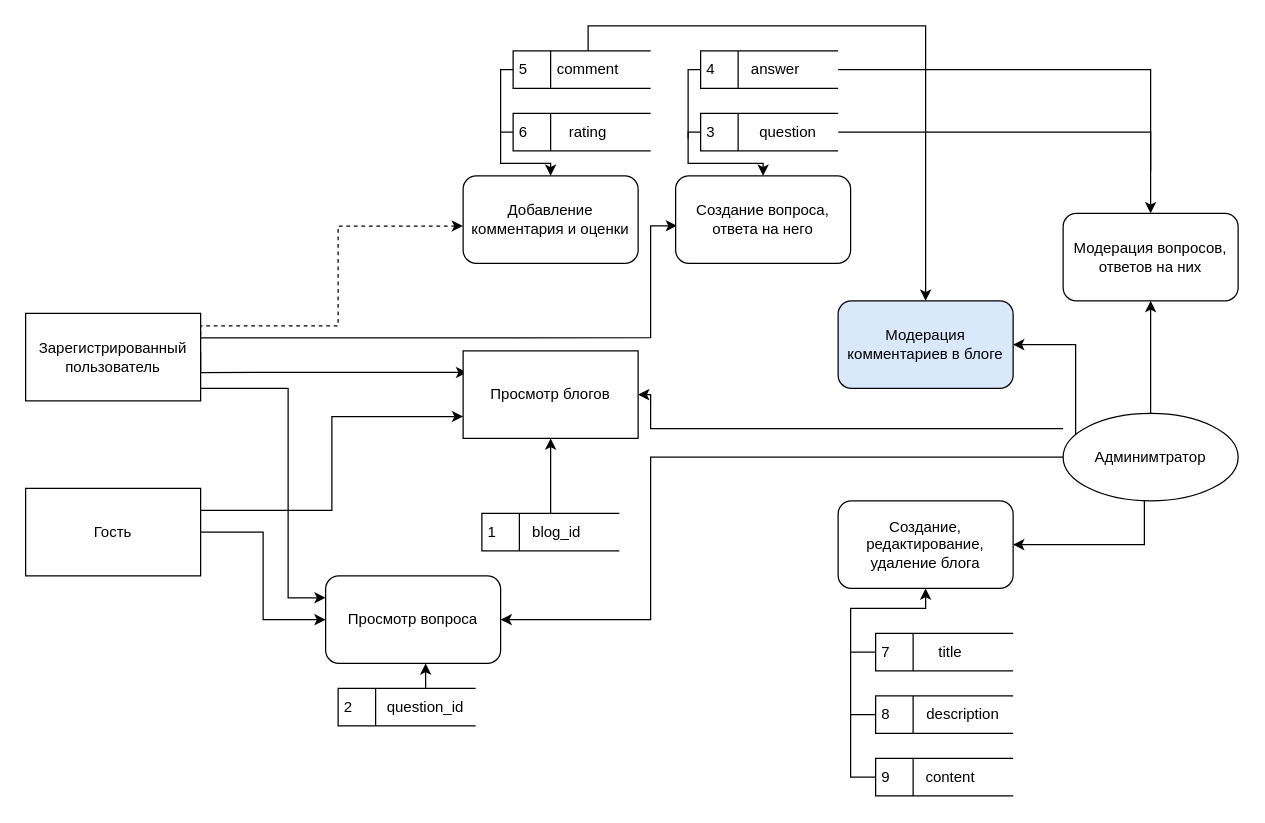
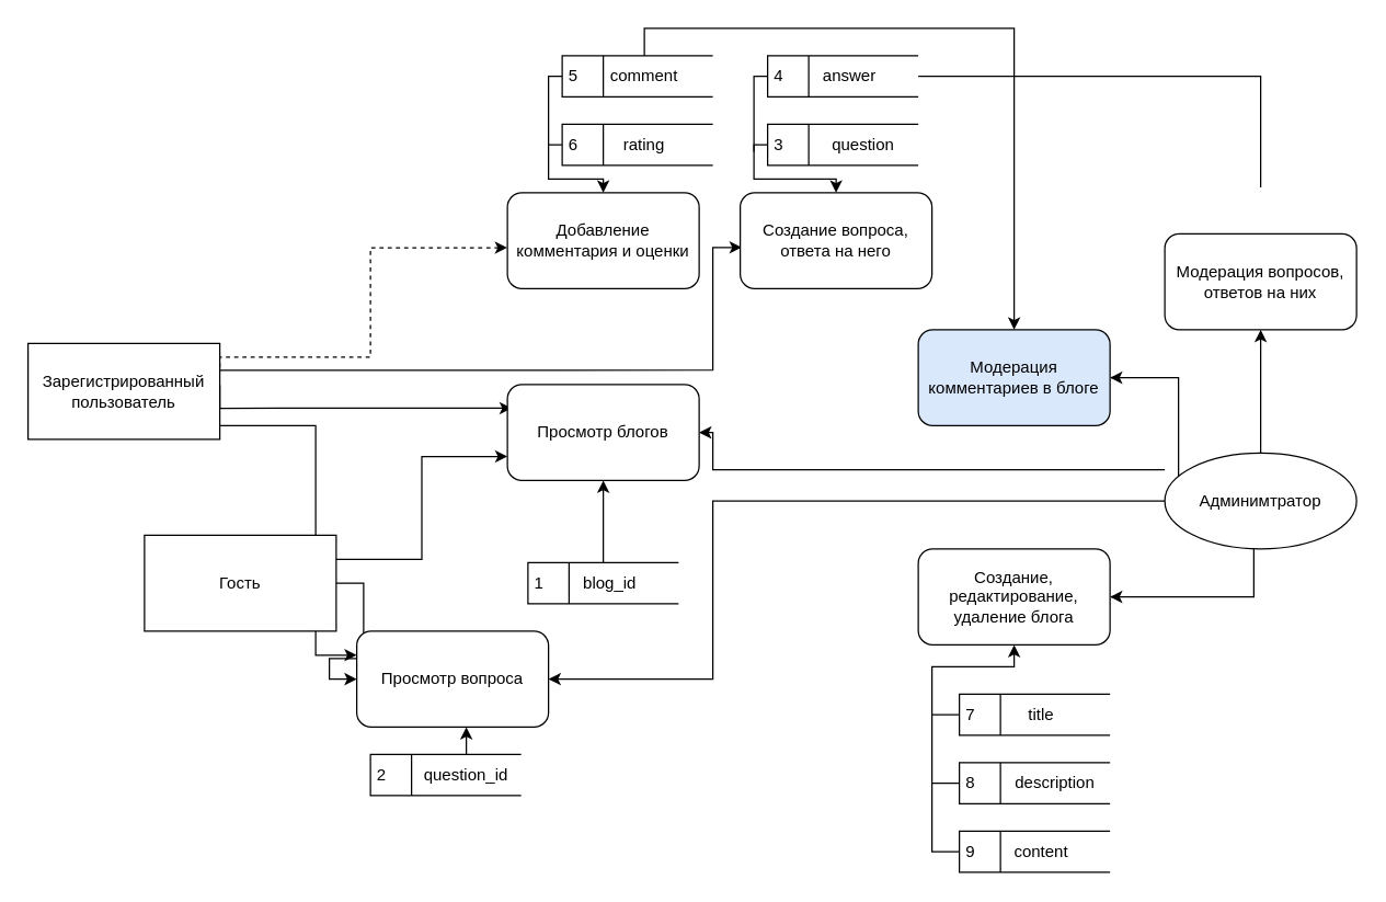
  <mxCell id="0" />
  <mxCell id="1" parent="0" />
  <mxCell id="2" style="edgeStyle=orthogonalEdgeStyle;rounded=0;orthogonalLoop=1;jettySize=auto;html=1;strokeWidth=1;flowAnimation=0;exitX=1;exitY=0.25;exitDx=0;exitDy=0;entryX=-0.001;entryY=0.573;entryDx=0;entryDy=0;entryPerimeter=0;dashed=1;" parent="1" source="6" target="18" edge="1"><mxGeometry relative="1" as="geometry"><mxPoint x="370" y="170" as="targetPoint" /><Array as="points"><mxPoint x="160" y="260" /><mxPoint x="270" y="260" /><mxPoint x="270" y="180" /></Array></mxGeometry></mxCell>
  <mxCell id="3" style="edgeStyle=orthogonalEdgeStyle;rounded=0;orthogonalLoop=1;jettySize=auto;html=1;entryX=0.023;entryY=0.247;entryDx=0;entryDy=0;entryPerimeter=0;" parent="1" target="16" edge="1"><mxGeometry relative="1" as="geometry"><mxPoint x="160" y="280" as="sourcePoint" /><mxPoint x="260" y="281.01" as="targetPoint" /><Array as="points"><mxPoint x="160" y="297" /></Array></mxGeometry></mxCell>
  <mxCell id="4" style="edgeStyle=orthogonalEdgeStyle;rounded=0;orthogonalLoop=1;jettySize=auto;html=1;entryX=0;entryY=0.25;entryDx=0;entryDy=0;" parent="1" source="6" target="19" edge="1"><mxGeometry relative="1" as="geometry"><Array as="points"><mxPoint x="230" y="310" /><mxPoint x="230" y="477" /></Array></mxGeometry></mxCell>
  <mxCell id="5" style="edgeStyle=orthogonalEdgeStyle;rounded=0;orthogonalLoop=1;jettySize=auto;html=1;exitX=0.996;exitY=0.279;exitDx=0;exitDy=0;exitPerimeter=0;entryX=0.008;entryY=0.57;entryDx=0;entryDy=0;entryPerimeter=0;" parent="1" source="6" target="20" edge="1"><mxGeometry relative="1" as="geometry"><mxPoint x="160" y="200" as="sourcePoint" /><mxPoint x="360" y="240" as="targetPoint" /><Array as="points"><mxPoint x="520" y="270" /><mxPoint x="520" y="180" /></Array></mxGeometry></mxCell>
  <mxCell id="6" value="Зарегистрированный пользователь" style="html=1;dashed=0;whiteSpace=wrap;" parent="1" vertex="1"><mxGeometry x="20" y="250" width="140" height="70" as="geometry" /></mxCell>
  <mxCell id="7" style="edgeStyle=orthogonalEdgeStyle;rounded=0;orthogonalLoop=1;jettySize=auto;html=1;entryX=1;entryY=0.5;entryDx=0;entryDy=0;exitX=0;exitY=0.173;exitDx=0;exitDy=0;exitPerimeter=0;" parent="1" source="12" target="16" edge="1"><mxGeometry relative="1" as="geometry"><Array as="points"><mxPoint x="520" y="342" /><mxPoint x="520" y="315" /></Array></mxGeometry></mxCell>
  <mxCell id="8" style="edgeStyle=orthogonalEdgeStyle;rounded=0;orthogonalLoop=1;jettySize=auto;html=1;entryX=1;entryY=0.5;entryDx=0;entryDy=0;" parent="1" source="12" target="19" edge="1"><mxGeometry relative="1" as="geometry"><Array as="points"><mxPoint x="520" y="365" /><mxPoint x="520" y="495" /></Array></mxGeometry></mxCell>
  <mxCell id="9" style="edgeStyle=orthogonalEdgeStyle;rounded=0;orthogonalLoop=1;jettySize=auto;html=1;entryX=1;entryY=0.5;entryDx=0;entryDy=0;" parent="1" source="12" target="26" edge="1"><mxGeometry relative="1" as="geometry"><Array as="points"><mxPoint x="860" y="275" /></Array></mxGeometry></mxCell>
  <mxCell id="10" style="edgeStyle=orthogonalEdgeStyle;rounded=0;orthogonalLoop=1;jettySize=auto;html=1;entryX=0.5;entryY=1;entryDx=0;entryDy=0;" parent="1" source="12" target="27" edge="1"><mxGeometry relative="1" as="geometry" /></mxCell>
  <mxCell id="11" style="edgeStyle=orthogonalEdgeStyle;rounded=0;orthogonalLoop=1;jettySize=auto;html=1;entryX=1;entryY=0.5;entryDx=0;entryDy=0;" parent="1" source="12" target="17" edge="1"><mxGeometry relative="1" as="geometry"><Array as="points"><mxPoint x="915" y="435" /></Array></mxGeometry></mxCell>
  <mxCell id="12" value="Админимтратор" style="ellipse;html=1;dashed=0;whiteSpace=wrap;" parent="1" vertex="1"><mxGeometry x="850" y="330" width="140" height="70" as="geometry" /></mxCell>
  <mxCell id="13" style="edgeStyle=orthogonalEdgeStyle;rounded=0;orthogonalLoop=1;jettySize=auto;html=1;entryX=0;entryY=0.75;entryDx=0;entryDy=0;exitX=1;exitY=0.25;exitDx=0;exitDy=0;" parent="1" source="15" target="16" edge="1"><mxGeometry relative="1" as="geometry" /></mxCell>
  <mxCell id="14" style="edgeStyle=orthogonalEdgeStyle;rounded=0;orthogonalLoop=1;jettySize=auto;html=1;entryX=0;entryY=0.5;entryDx=0;entryDy=0;" parent="1" source="15" target="19" edge="1"><mxGeometry relative="1" as="geometry" /></mxCell>
- <mxCell id="15" value="Гость" style="html=1;dashed=0;whiteSpace=wrap;" parent="1" vertex="1"><mxGeometry x="20" y="390" width="140" height="70" as="geometry" /></mxCell>
- <mxCell id="16" value="Просмотр блогов" style="whiteSpace=wrap;html=1;rounded=0;" parent="1" vertex="1"><mxGeometry x="370" y="280" width="140" height="70" as="geometry" /></mxCell>
+ <mxCell id="15" value="Гость" style="html=1;dashed=0;whiteSpace=wrap;" parent="1" vertex="1"><mxGeometry x="105" y="390" width="140" height="70" as="geometry" /></mxCell>
+ <mxCell id="16" value="Просмотр блогов" style="rounded=1;whiteSpace=wrap;html=1;" parent="1" vertex="1"><mxGeometry x="370" y="280" width="140" height="70" as="geometry" /></mxCell>
  <mxCell id="17" value="Создание, редактирование, удаление блога" style="rounded=1;whiteSpace=wrap;html=1;" parent="1" vertex="1"><mxGeometry x="670" y="400" width="140" height="70" as="geometry" /></mxCell>
  <mxCell id="18" value="Добавление комментария и оценки" style="rounded=1;whiteSpace=wrap;html=1;" parent="1" vertex="1"><mxGeometry x="370" y="140" width="140" height="70" as="geometry" /></mxCell>
  <mxCell id="19" value="Просмотр вопроса" style="rounded=1;whiteSpace=wrap;html=1;" parent="1" vertex="1"><mxGeometry x="260" y="460" width="140" height="70" as="geometry" /></mxCell>
  <mxCell id="20" value="Создание вопроса, ответа на него" style="rounded=1;whiteSpace=wrap;html=1;" parent="1" vertex="1"><mxGeometry x="540" y="140" width="140" height="70" as="geometry" /></mxCell>
  <mxCell id="21" style="edgeStyle=orthogonalEdgeStyle;rounded=0;orthogonalLoop=1;jettySize=auto;html=1;entryX=0.5;entryY=1;entryDx=0;entryDy=0;" edge="1" parent="1" source="22" target="16"><mxGeometry relative="1" as="geometry" /></mxCell>
  <mxCell id="22" value="1" style="html=1;dashed=0;whiteSpace=wrap;shape=mxgraph.dfd.dataStoreID;align=left;spacingLeft=3;points=[[0,0],[0.5,0],[1,0],[0,0.5],[1,0.5],[0,1],[0.5,1],[1,1]];" parent="1" vertex="1"><mxGeometry x="385" y="410" width="110" height="30" as="geometry" /></mxCell>
  <mxCell id="23" value="blog_id" style="text;html=1;align=center;verticalAlign=middle;whiteSpace=wrap;rounded=0;" parent="1" vertex="1"><mxGeometry x="415" y="410" width="60" height="30" as="geometry" /></mxCell>
  <mxCell id="24" value="2" style="html=1;dashed=0;whiteSpace=wrap;shape=mxgraph.dfd.dataStoreID;align=left;spacingLeft=3;points=[[0,0],[0.5,0],[1,0],[0,0.5],[1,0.5],[0,1],[0.5,1],[1,1]];" parent="1" vertex="1"><mxGeometry x="270" y="550" width="110" height="30" as="geometry" /></mxCell>
  <mxCell id="25" value="question_id" style="text;html=1;align=center;verticalAlign=middle;whiteSpace=wrap;rounded=0;" parent="1" vertex="1"><mxGeometry x="310" y="550" width="60" height="30" as="geometry" /></mxCell>
  <mxCell id="26" value="Модерация комментариев в блоге" style="rounded=1;whiteSpace=wrap;html=1;fillColor=#dae8fc;" parent="1" vertex="1"><mxGeometry x="670" y="240" width="140" height="70" as="geometry" /></mxCell>
  <mxCell id="27" value="Модерация вопросов, ответов на них" style="rounded=1;whiteSpace=wrap;html=1;" parent="1" vertex="1"><mxGeometry x="850" y="170" width="140" height="70" as="geometry" /></mxCell>
  <mxCell id="28" style="edgeStyle=orthogonalEdgeStyle;rounded=0;orthogonalLoop=1;jettySize=auto;html=1;entryX=0.5;entryY=0;entryDx=0;entryDy=0;" parent="1" source="30" target="20" edge="1"><mxGeometry relative="1" as="geometry"><Array as="points"><mxPoint x="550" y="105" /><mxPoint x="550" y="130" /><mxPoint x="610" y="130" /></Array></mxGeometry></mxCell>
- <mxCell id="29" style="edgeStyle=orthogonalEdgeStyle;rounded=0;orthogonalLoop=1;jettySize=auto;html=1;" parent="1" source="30" target="27" edge="1"><mxGeometry relative="1" as="geometry" /></mxCell>
  <mxCell id="30" value="3" style="html=1;dashed=0;whiteSpace=wrap;shape=mxgraph.dfd.dataStoreID;align=left;spacingLeft=3;points=[[0,0],[0.5,0],[1,0],[0,0.5],[1,0.5],[0,1],[0.5,1],[1,1]];" parent="1" vertex="1"><mxGeometry x="560" y="90" width="110" height="30" as="geometry" /></mxCell>
  <mxCell id="31" value="question" style="text;html=1;align=center;verticalAlign=middle;whiteSpace=wrap;rounded=0;" parent="1" vertex="1"><mxGeometry x="600" y="90" width="60" height="30" as="geometry" /></mxCell>
  <mxCell id="32" style="edgeStyle=orthogonalEdgeStyle;rounded=0;orthogonalLoop=1;jettySize=auto;html=1;endArrow=none;startFill=0;" parent="1" source="33" edge="1"><mxGeometry relative="1" as="geometry"><mxPoint x="550" y="110" as="targetPoint" /><Array as="points"><mxPoint x="550" y="55" /></Array></mxGeometry></mxCell>
  <mxCell id="33" value="4" style="html=1;dashed=0;whiteSpace=wrap;shape=mxgraph.dfd.dataStoreID;align=left;spacingLeft=3;points=[[0,0],[0.5,0],[1,0],[0,0.5],[1,0.5],[0,1],[0.5,1],[1,1]];" parent="1" vertex="1"><mxGeometry x="560" y="40" width="110" height="30" as="geometry" /></mxCell>
  <mxCell id="34" value="answer" style="text;html=1;align=center;verticalAlign=middle;whiteSpace=wrap;rounded=0;" parent="1" vertex="1"><mxGeometry x="590" y="40" width="60" height="30" as="geometry" /></mxCell>
  <mxCell id="35" style="edgeStyle=orthogonalEdgeStyle;rounded=0;orthogonalLoop=1;jettySize=auto;html=1;endArrow=none;startFill=0;" parent="1" source="36" edge="1"><mxGeometry relative="1" as="geometry"><mxPoint x="400" y="105" as="targetPoint" /><Array as="points"><mxPoint x="400" y="105" /></Array></mxGeometry></mxCell>
  <mxCell id="36" value="6" style="html=1;dashed=0;whiteSpace=wrap;shape=mxgraph.dfd.dataStoreID;align=left;spacingLeft=3;points=[[0,0],[0.5,0],[1,0],[0,0.5],[1,0.5],[0,1],[0.5,1],[1,1]];" parent="1" vertex="1"><mxGeometry x="410" y="90" width="110" height="30" as="geometry" /></mxCell>
  <mxCell id="37" value="rating" style="text;html=1;align=center;verticalAlign=middle;whiteSpace=wrap;rounded=0;" parent="1" vertex="1"><mxGeometry x="440" y="90" width="60" height="30" as="geometry" /></mxCell>
  <mxCell id="38" style="edgeStyle=orthogonalEdgeStyle;rounded=0;orthogonalLoop=1;jettySize=auto;html=1;entryX=0.5;entryY=0;entryDx=0;entryDy=0;" parent="1" source="40" target="18" edge="1"><mxGeometry relative="1" as="geometry"><Array as="points"><mxPoint x="400" y="55" /><mxPoint x="400" y="130" /><mxPoint x="440" y="130" /></Array></mxGeometry></mxCell>
  <mxCell id="39" style="edgeStyle=orthogonalEdgeStyle;rounded=0;orthogonalLoop=1;jettySize=auto;html=1;exitX=0.5;exitY=0;exitDx=0;exitDy=0;entryX=0.5;entryY=0;entryDx=0;entryDy=0;" parent="1" source="41" target="26" edge="1"><mxGeometry relative="1" as="geometry"><Array as="points"><mxPoint x="470" y="20" /><mxPoint x="740" y="20" /></Array></mxGeometry></mxCell>
  <mxCell id="40" value="5" style="html=1;dashed=0;whiteSpace=wrap;shape=mxgraph.dfd.dataStoreID;align=left;spacingLeft=3;points=[[0,0],[0.5,0],[1,0],[0,0.5],[1,0.5],[0,1],[0.5,1],[1,1]];" parent="1" vertex="1"><mxGeometry x="410" y="40" width="110" height="30" as="geometry" /></mxCell>
  <mxCell id="41" value="comment" style="text;html=1;align=center;verticalAlign=middle;whiteSpace=wrap;rounded=0;" parent="1" vertex="1"><mxGeometry x="440" y="40" width="60" height="30" as="geometry" /></mxCell>
  <mxCell id="42" style="edgeStyle=orthogonalEdgeStyle;rounded=0;orthogonalLoop=1;jettySize=auto;html=1;endArrow=none;startFill=0;" parent="1" source="33" edge="1"><mxGeometry relative="1" as="geometry"><mxPoint x="920" y="136" as="targetPoint" /><Array as="points"><mxPoint x="920" y="55" /><mxPoint x="920" y="130" /></Array></mxGeometry></mxCell>
  <mxCell id="43" style="edgeStyle=orthogonalEdgeStyle;rounded=0;orthogonalLoop=1;jettySize=auto;html=1;endArrow=none;startFill=0;" parent="1" source="44" edge="1"><mxGeometry relative="1" as="geometry"><mxPoint x="680" y="521" as="targetPoint" /></mxGeometry></mxCell>
  <mxCell id="44" value="7" style="html=1;dashed=0;whiteSpace=wrap;shape=mxgraph.dfd.dataStoreID;align=left;spacingLeft=3;points=[[0,0],[0.5,0],[1,0],[0,0.5],[1,0.5],[0,1],[0.5,1],[1,1]];" parent="1" vertex="1"><mxGeometry x="700" y="506" width="110" height="30" as="geometry" /></mxCell>
  <mxCell id="45" value="title" style="text;html=1;align=center;verticalAlign=middle;whiteSpace=wrap;rounded=0;" parent="1" vertex="1"><mxGeometry x="730" y="506" width="60" height="30" as="geometry" /></mxCell>
  <mxCell id="46" style="edgeStyle=orthogonalEdgeStyle;rounded=0;orthogonalLoop=1;jettySize=auto;html=1;endArrow=none;startFill=0;" parent="1" source="47" edge="1"><mxGeometry relative="1" as="geometry"><mxPoint x="680" y="571" as="targetPoint" /></mxGeometry></mxCell>
  <mxCell id="47" value="8" style="html=1;dashed=0;whiteSpace=wrap;shape=mxgraph.dfd.dataStoreID;align=left;spacingLeft=3;points=[[0,0],[0.5,0],[1,0],[0,0.5],[1,0.5],[0,1],[0.5,1],[1,1]];" parent="1" vertex="1"><mxGeometry x="700" y="556" width="110" height="30" as="geometry" /></mxCell>
  <mxCell id="48" value="description" style="text;html=1;align=center;verticalAlign=middle;whiteSpace=wrap;rounded=0;" parent="1" vertex="1"><mxGeometry x="740" y="556" width="60" height="30" as="geometry" /></mxCell>
  <mxCell id="49" style="edgeStyle=orthogonalEdgeStyle;rounded=0;orthogonalLoop=1;jettySize=auto;html=1;entryX=0.5;entryY=1;entryDx=0;entryDy=0;" parent="1" source="50" target="17" edge="1"><mxGeometry relative="1" as="geometry"><Array as="points"><mxPoint x="680" y="621" /><mxPoint x="680" y="486" /><mxPoint x="740" y="486" /></Array></mxGeometry></mxCell>
  <mxCell id="50" value="9" style="html=1;dashed=0;whiteSpace=wrap;shape=mxgraph.dfd.dataStoreID;align=left;spacingLeft=3;points=[[0,0],[0.5,0],[1,0],[0,0.5],[1,0.5],[0,1],[0.5,1],[1,1]];" parent="1" vertex="1"><mxGeometry x="700" y="606" width="110" height="30" as="geometry" /></mxCell>
  <mxCell id="51" value="content" style="text;html=1;align=center;verticalAlign=middle;whiteSpace=wrap;rounded=0;" parent="1" vertex="1"><mxGeometry x="730" y="606" width="60" height="30" as="geometry" /></mxCell>
  <mxCell id="52" style="edgeStyle=orthogonalEdgeStyle;rounded=0;orthogonalLoop=1;jettySize=auto;html=1;entryX=0.574;entryY=1.012;entryDx=0;entryDy=0;entryPerimeter=0;" edge="1" parent="1" source="25" target="19"><mxGeometry relative="1" as="geometry" /></mxCell>
